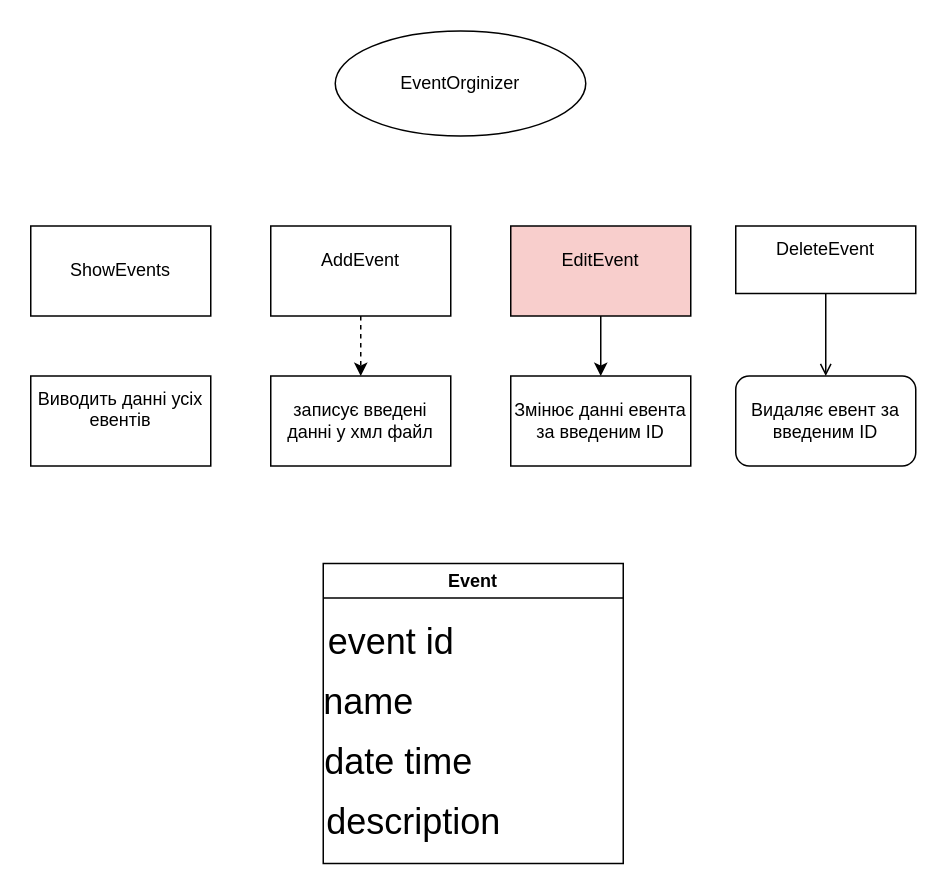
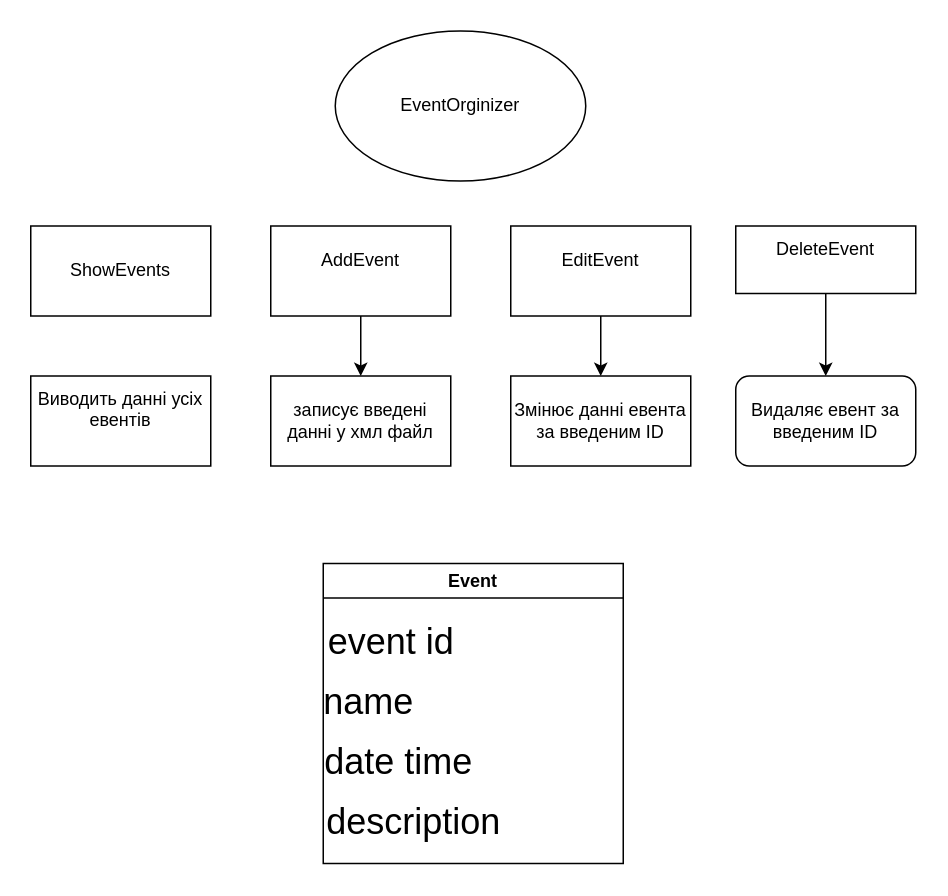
  <mxCell id="0" />
  <mxCell id="1" parent="0" />
  <mxCell id="2" value="Event" style="swimlane;whiteSpace=wrap;html=1;" parent="1" vertex="1"><mxGeometry x="215" y="375" width="200" height="200" as="geometry"><mxRectangle x="30" y="70" width="70" height="30" as="alternateBounds" /></mxGeometry></mxCell>
  <mxCell id="3" value="&lt;span style=&quot;font-size: 24px;&quot;&gt;name&lt;/span&gt;" style="text;html=1;align=center;verticalAlign=middle;resizable=0;points=[];autosize=1;strokeColor=none;fillColor=none;" parent="2" vertex="1"><mxGeometry x="-10" y="73" width="80" height="40" as="geometry" /></mxCell>
  <mxCell id="4" value="&lt;font style=&quot;font-size: 24px;&quot;&gt;date time&lt;/font&gt;" style="text;html=1;align=center;verticalAlign=middle;resizable=0;points=[];autosize=1;strokeColor=none;fillColor=none;" parent="2" vertex="1"><mxGeometry x="-10" y="113" width="120" height="40" as="geometry" /></mxCell>
  <mxCell id="5" value="&lt;font style=&quot;font-size: 24px;&quot;&gt;event id&lt;/font&gt;" style="text;html=1;align=center;verticalAlign=middle;resizable=0;points=[];autosize=1;strokeColor=none;fillColor=none;" parent="2" vertex="1"><mxGeometry x="-10" y="33" width="110" height="40" as="geometry" /></mxCell>
  <mxCell id="6" value="&lt;span style=&quot;font-size: 24px;&quot;&gt;description&lt;/span&gt;" style="text;html=1;align=center;verticalAlign=middle;resizable=0;points=[];autosize=1;strokeColor=none;fillColor=none;" parent="2" vertex="1"><mxGeometry x="-10" y="153" width="140" height="40" as="geometry" /></mxCell>
- <mxCell id="7" style="edgeStyle=orthogonalEdgeStyle;rounded=0;orthogonalLoop=1;jettySize=auto;html=1;entryX=0.5;entryY=0;entryDx=0;entryDy=0;dashed=1;" edge="1" parent="1" source="8" target="14"><mxGeometry relative="1" as="geometry" /></mxCell>
+ <mxCell id="7" style="edgeStyle=orthogonalEdgeStyle;rounded=0;orthogonalLoop=1;jettySize=auto;html=1;entryX=0.5;entryY=0;entryDx=0;entryDy=0;" edge="1" parent="1" source="8" target="14"><mxGeometry relative="1" as="geometry" /></mxCell>
  <mxCell id="8" value="AddEvent&lt;div&gt;&lt;br&gt;&lt;/div&gt;" style="rounded=0;whiteSpace=wrap;html=1;" vertex="1" parent="1"><mxGeometry x="180" y="150" width="120" height="60" as="geometry" /></mxCell>
  <mxCell id="9" style="edgeStyle=orthogonalEdgeStyle;rounded=0;orthogonalLoop=1;jettySize=auto;html=1;entryX=0.5;entryY=0;entryDx=0;entryDy=0;" edge="1" parent="1" source="10" target="15"><mxGeometry relative="1" as="geometry" /></mxCell>
- <mxCell id="10" value="EditEvent&lt;div&gt;&lt;br&gt;&lt;/div&gt;" style="rounded=0;whiteSpace=wrap;html=1;fillColor=#f8cecc;" vertex="1" parent="1"><mxGeometry x="340" y="150" width="120" height="60" as="geometry" /></mxCell>
- <mxCell id="11" style="edgeStyle=orthogonalEdgeStyle;rounded=0;orthogonalLoop=1;jettySize=auto;html=1;entryX=0.5;entryY=0;entryDx=0;entryDy=0;endArrow=open;" edge="1" parent="1" source="12" target="16"><mxGeometry relative="1" as="geometry" /></mxCell>
+ <mxCell id="10" value="EditEvent&lt;div&gt;&lt;br&gt;&lt;/div&gt;" style="rounded=0;whiteSpace=wrap;html=1;" vertex="1" parent="1"><mxGeometry x="340" y="150" width="120" height="60" as="geometry" /></mxCell>
+ <mxCell id="11" style="edgeStyle=orthogonalEdgeStyle;rounded=0;orthogonalLoop=1;jettySize=auto;html=1;entryX=0.5;entryY=0;entryDx=0;entryDy=0;" edge="1" parent="1" source="12" target="16"><mxGeometry relative="1" as="geometry" /></mxCell>
  <mxCell id="12" value="DeleteEvent&lt;div&gt;&lt;br&gt;&lt;/div&gt;" style="rounded=0;whiteSpace=wrap;html=1;" vertex="1" parent="1"><mxGeometry x="490" y="150" width="120" height="45" as="geometry" /></mxCell>
  <mxCell id="13" value="ShowEvents" style="rounded=0;whiteSpace=wrap;html=1;" vertex="1" parent="1"><mxGeometry x="20" y="150" width="120" height="60" as="geometry" /></mxCell>
  <mxCell id="14" value="записує введені данні у хмл файл" style="rounded=0;whiteSpace=wrap;html=1;" vertex="1" parent="1"><mxGeometry x="180" y="250" width="120" height="60" as="geometry" /></mxCell>
  <mxCell id="15" value="Змінює данні евента за введеним ID" style="rounded=0;whiteSpace=wrap;html=1;" vertex="1" parent="1"><mxGeometry x="340" y="250" width="120" height="60" as="geometry" /></mxCell>
  <mxCell id="16" value="Видаляє евент за введеним ID" style="whiteSpace=wrap;html=1;rounded=1;" vertex="1" parent="1"><mxGeometry x="490" y="250" width="120" height="60" as="geometry" /></mxCell>
  <mxCell id="17" value="Виводить данні усіх евентів&lt;div&gt;&lt;br&gt;&lt;/div&gt;" style="rounded=0;whiteSpace=wrap;html=1;" vertex="1" parent="1"><mxGeometry x="20" y="250" width="120" height="60" as="geometry" /></mxCell>
- <mxCell id="18" value="EventOrginizer" style="ellipse;whiteSpace=wrap;html=1;" vertex="1" parent="1"><mxGeometry x="223" y="20" width="167" height="70" as="geometry" /></mxCell>
+ <mxCell id="18" value="EventOrginizer" style="ellipse;whiteSpace=wrap;html=1;" vertex="1" parent="1"><mxGeometry x="223" y="20" width="167" height="100" as="geometry" /></mxCell>
